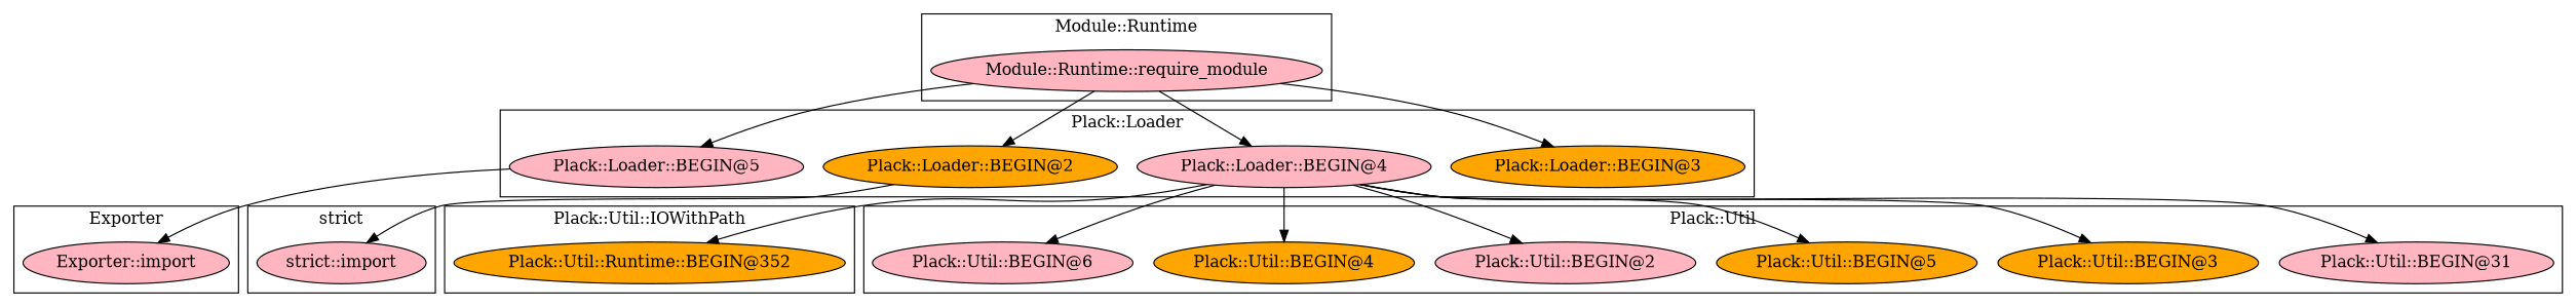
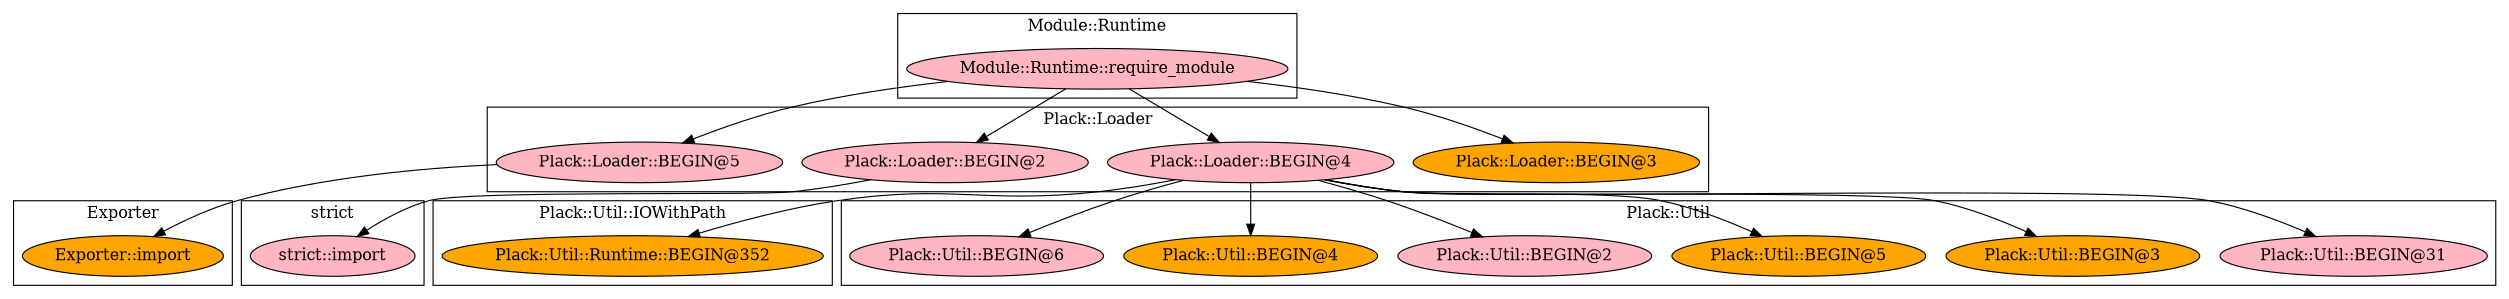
  digraph {
    node [fillcolor=lightpink style=filled]
    "Plack::Loader::BEGIN@3" [fillcolor=orange]
    "Plack::Loader::BEGIN@5"
-   "Plack::Loader::BEGIN@2" [fillcolor=orange]
+   "Plack::Loader::BEGIN@2"
    "Plack::Loader::BEGIN@4"
    n5 [fillcolor=orange label="Plack::Util::Runtime::BEGIN@352"]
    "Module::Runtime::require_module"
-   "Exporter::import"
+   "Exporter::import" [fillcolor=orange]
    "Plack::Util::BEGIN@31"
    "Plack::Util::BEGIN@3" [fillcolor=orange]
    "Plack::Util::BEGIN@5" [fillcolor=orange]
    "Plack::Util::BEGIN@2"
    "Plack::Util::BEGIN@4" [fillcolor=orange]
    "Plack::Util::BEGIN@6"
    "strict::import"
    subgraph cluster_1 {
      label="Plack::Loader"
      "Plack::Loader::BEGIN@3"
      "Plack::Loader::BEGIN@5"
      "Plack::Loader::BEGIN@2"
      "Plack::Loader::BEGIN@4"
    }
    subgraph cluster_2 {
      label="Plack::Util::IOWithPath"
      n5
    }
    subgraph cluster_3 {
      label="Module::Runtime"
      "Module::Runtime::require_module"
    }
    subgraph cluster_4 {
      label=Exporter
      "Exporter::import"
    }
    subgraph cluster_5 {
      label="Plack::Util"
      "Plack::Util::BEGIN@31"
      "Plack::Util::BEGIN@3"
      "Plack::Util::BEGIN@5"
      "Plack::Util::BEGIN@2"
      "Plack::Util::BEGIN@4"
      "Plack::Util::BEGIN@6"
    }
    subgraph cluster_6 {
      label="strict"
      "strict::import"
    }
    "Plack::Loader::BEGIN@5" -> "Exporter::import"
    "Plack::Loader::BEGIN@2" -> "strict::import"
    "Plack::Loader::BEGIN@4" -> n5
    "Plack::Loader::BEGIN@4" -> "Plack::Util::BEGIN@31"
    "Plack::Loader::BEGIN@4" -> "Plack::Util::BEGIN@3"
    "Plack::Loader::BEGIN@4" -> "Plack::Util::BEGIN@5"
    "Plack::Loader::BEGIN@4" -> "Plack::Util::BEGIN@2"
    "Plack::Loader::BEGIN@4" -> "Plack::Util::BEGIN@4"
    "Plack::Loader::BEGIN@4" -> "Plack::Util::BEGIN@6"
    "Module::Runtime::require_module" -> "Plack::Loader::BEGIN@3"
    "Module::Runtime::require_module" -> "Plack::Loader::BEGIN@5"
    "Module::Runtime::require_module" -> "Plack::Loader::BEGIN@2"
    "Module::Runtime::require_module" -> "Plack::Loader::BEGIN@4"
  }
